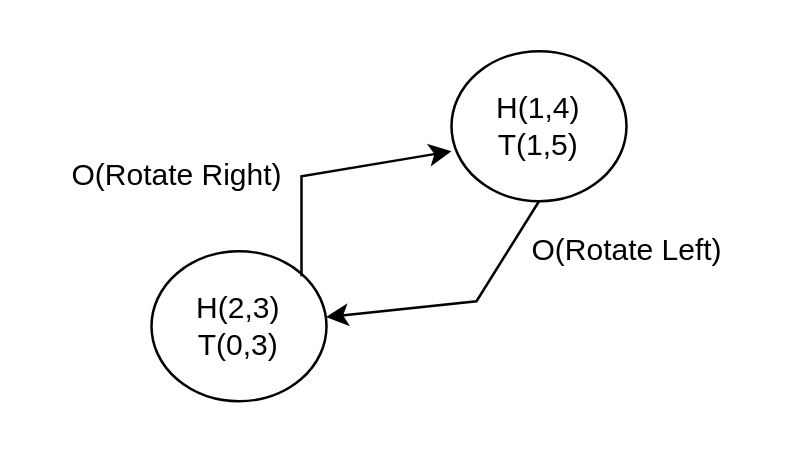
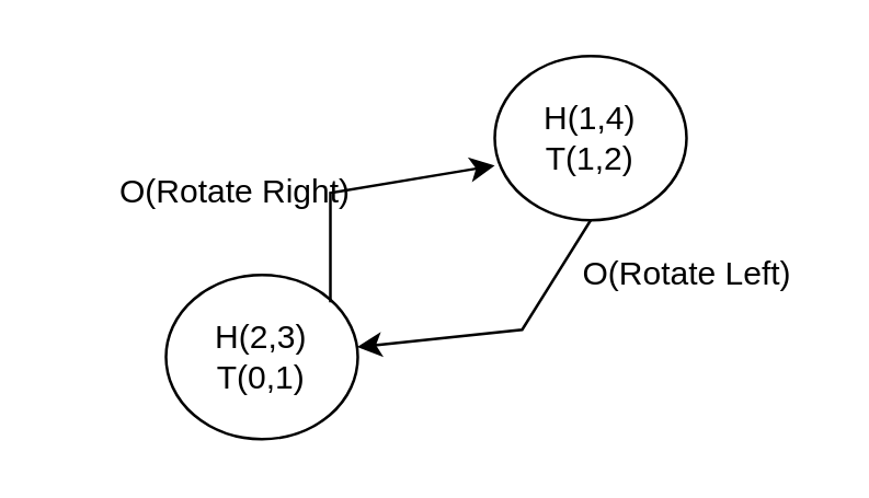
  <mxCell id="0" />
  <mxCell id="1" parent="0" />
- <mxCell id="2" value="H(2,3)&lt;br&gt;T(0,3)" style="ellipse;whiteSpace=wrap;html=1;" parent="1" vertex="1"><mxGeometry x="60" y="100" width="70" height="60" as="geometry" /></mxCell>
+ <mxCell id="2" value="H(2,3)&lt;br&gt;T(0,1)" style="ellipse;whiteSpace=wrap;html=1;" parent="1" vertex="1"><mxGeometry x="60" y="100" width="70" height="60" as="geometry" /></mxCell>
  <mxCell id="3" value="" style="endArrow=classic;html=1;rounded=0;" parent="1" edge="1"><mxGeometry width="50" height="50" relative="1" as="geometry"><mxPoint x="120" y="110" as="sourcePoint" /><mxPoint x="180" y="60" as="targetPoint" /><Array as="points"><mxPoint x="120" y="70" /></Array></mxGeometry></mxCell>
- <mxCell id="4" value="O(Rotate Right)" style="text;html=1;align=center;verticalAlign=middle;resizable=0;points=[];autosize=1;strokeColor=none;fillColor=none;" parent="1" vertex="1"><mxGeometry x="20" y="60" width="100" height="20" as="geometry" /></mxCell>
- <mxCell id="5" value="H(1,4)&lt;br&gt;T(1,5)" style="ellipse;whiteSpace=wrap;html=1;" parent="1" vertex="1"><mxGeometry x="180" y="20" width="70" height="60" as="geometry" /></mxCell>
+ <mxCell id="4" value="O(Rotate Right)" style="text;html=1;align=center;verticalAlign=middle;resizable=0;points=[];autosize=1;strokeColor=none;fillColor=none;" parent="1" vertex="1"><mxGeometry x="35" y="60" width="100" height="20" as="geometry" /></mxCell>
+ <mxCell id="5" value="H(1,4)&lt;br&gt;T(1,2)" style="ellipse;whiteSpace=wrap;html=1;" parent="1" vertex="1"><mxGeometry x="180" y="20" width="70" height="60" as="geometry" /></mxCell>
  <mxCell id="6" value="" style="endArrow=classic;html=1;rounded=0;exitX=0.5;exitY=1;exitDx=0;exitDy=0;" parent="1" source="5" target="2" edge="1"><mxGeometry width="50" height="50" relative="1" as="geometry"><mxPoint x="400" y="330" as="sourcePoint" /><mxPoint x="450" y="280" as="targetPoint" /><Array as="points"><mxPoint x="190" y="120" /></Array></mxGeometry></mxCell>
  <mxCell id="7" value="O(Rotate Left)" style="text;html=1;align=center;verticalAlign=middle;resizable=0;points=[];autosize=1;strokeColor=none;fillColor=none;" parent="1" vertex="1"><mxGeometry x="205" y="90" width="90" height="20" as="geometry" /></mxCell>
